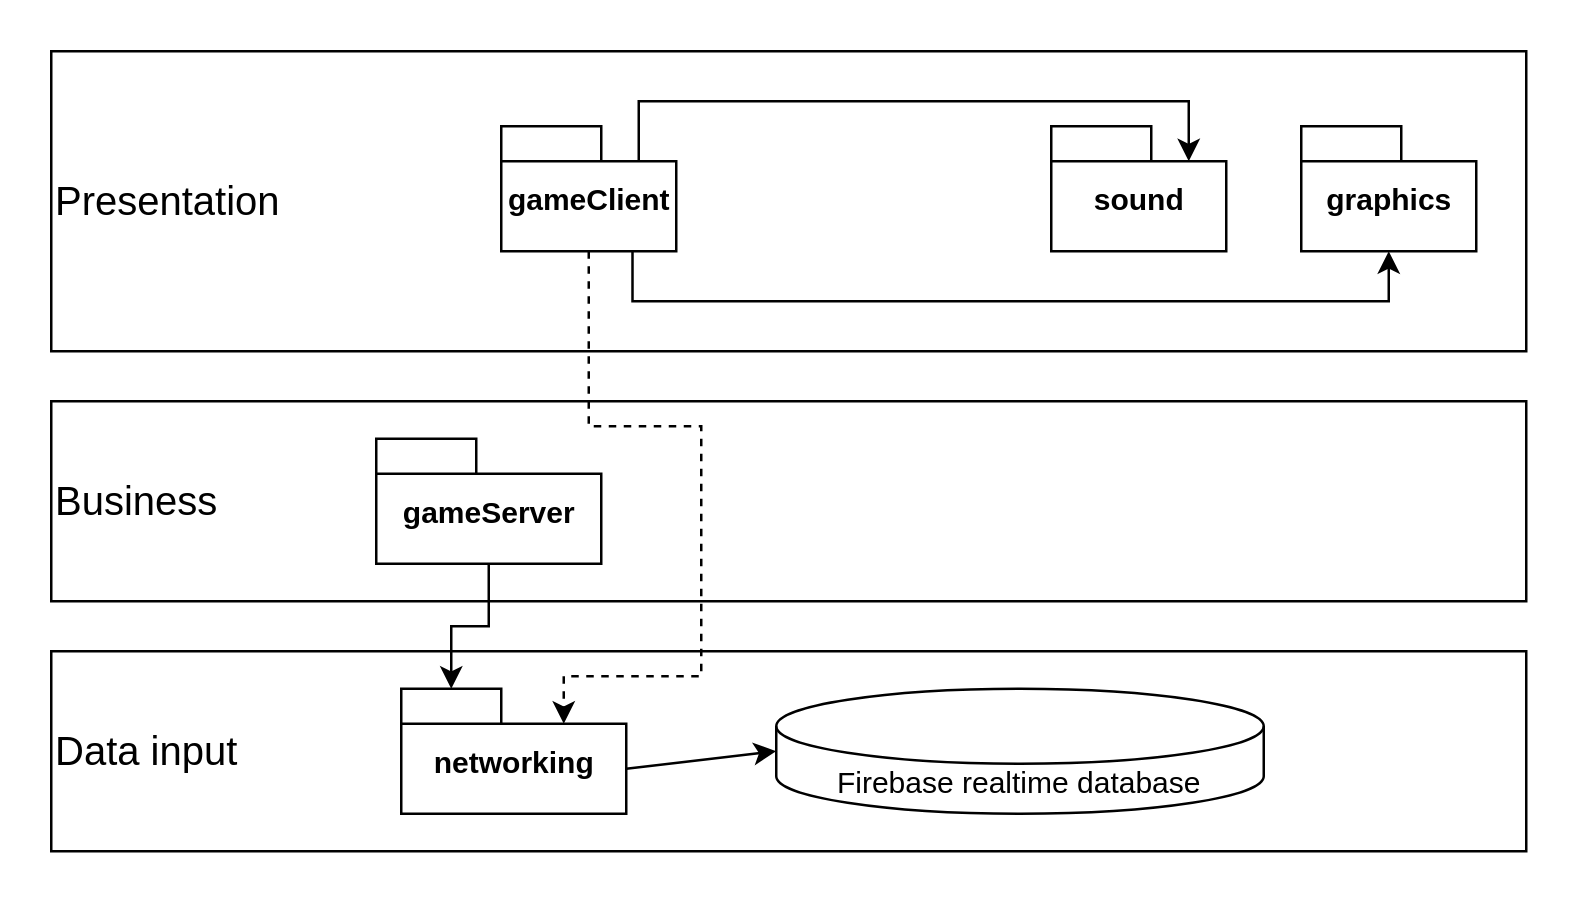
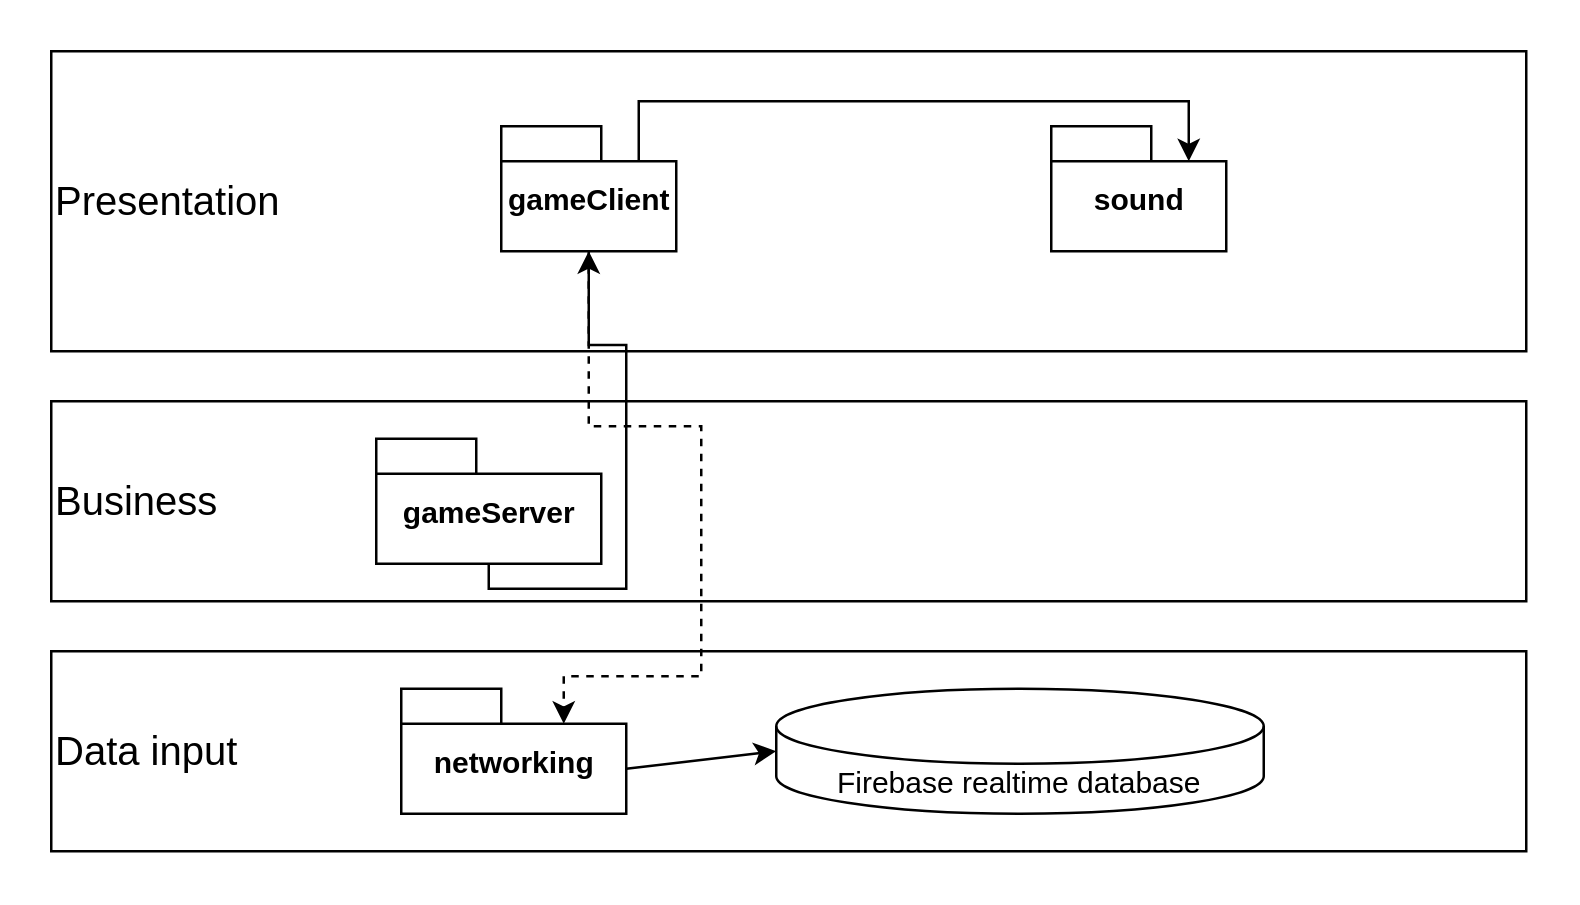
  <mxCell id="0" />
  <mxCell id="1" parent="0" />
  <mxCell id="2" value="&lt;font style=&quot;font-size: 16px&quot;&gt;Presentation&lt;/font&gt;" style="rounded=0;whiteSpace=wrap;html=1;align=left;" parent="1" vertex="1"><mxGeometry x="20" y="20" width="590" height="120" as="geometry" /></mxCell>
  <mxCell id="3" value="&lt;font style=&quot;font-size: 16px&quot;&gt;Business&lt;/font&gt;" style="rounded=0;whiteSpace=wrap;html=1;align=left;" parent="1" vertex="1"><mxGeometry x="20" y="160" width="590" height="80" as="geometry" /></mxCell>
  <mxCell id="4" value="&lt;font style=&quot;font-size: 16px&quot;&gt;Data input&lt;/font&gt;" style="rounded=0;whiteSpace=wrap;html=1;align=left;" parent="1" vertex="1"><mxGeometry x="20" y="260" width="590" height="80" as="geometry" /></mxCell>
  <mxCell id="5" value="gameClient" style="shape=folder;fontStyle=1;spacingTop=10;tabWidth=40;tabHeight=14;tabPosition=left;html=1;" vertex="1" parent="1"><mxGeometry x="200" y="50" width="70" height="50" as="geometry" /></mxCell>
  <mxCell id="6" value="sound" style="shape=folder;fontStyle=1;spacingTop=10;tabWidth=40;tabHeight=14;tabPosition=left;html=1;" vertex="1" parent="1"><mxGeometry x="420" y="50" width="70" height="50" as="geometry" /></mxCell>
- <mxCell id="7" value="graphics" style="shape=folder;fontStyle=1;spacingTop=10;tabWidth=40;tabHeight=14;tabPosition=left;html=1;" vertex="1" parent="1"><mxGeometry x="520" y="50" width="70" height="50" as="geometry" /></mxCell>
  <mxCell id="8" value="" style="endArrow=classic;html=1;rounded=0;exitX=0;exitY=0;exitDx=55;exitDy=14;exitPerimeter=0;entryX=0;entryY=0;entryDx=55;entryDy=14;entryPerimeter=0;edgeStyle=orthogonalEdgeStyle;" edge="1" parent="1" source="5" target="6"><mxGeometry width="50" height="50" relative="1" as="geometry"><mxPoint x="280" y="92" as="sourcePoint" /><mxPoint x="330" y="92" as="targetPoint" /><Array as="points"><mxPoint x="255" y="40" /><mxPoint x="475" y="40" /></Array></mxGeometry></mxCell>
- <mxCell id="9" value="" style="endArrow=classic;html=1;rounded=0;exitX=0.75;exitY=1;exitDx=0;exitDy=0;exitPerimeter=0;entryX=0.5;entryY=1;entryDx=0;entryDy=0;entryPerimeter=0;edgeStyle=orthogonalEdgeStyle;" edge="1" parent="1" source="5" target="7"><mxGeometry width="50" height="50" relative="1" as="geometry"><mxPoint x="265" y="74" as="sourcePoint" /><mxPoint x="470" y="74" as="targetPoint" /><Array as="points"><mxPoint x="253" y="120" /><mxPoint x="555" y="120" /></Array></mxGeometry></mxCell>
  <mxCell id="10" value="gameServer" style="shape=folder;fontStyle=1;spacingTop=10;tabWidth=40;tabHeight=14;tabPosition=left;html=1;" vertex="1" parent="1"><mxGeometry x="150" y="175" width="90" height="50" as="geometry" /></mxCell>
  <mxCell id="11" value="networking" style="shape=folder;fontStyle=1;spacingTop=10;tabWidth=40;tabHeight=14;tabPosition=left;html=1;" vertex="1" parent="1"><mxGeometry x="160" y="275" width="90" height="50" as="geometry" /></mxCell>
  <mxCell id="12" value="Firebase realtime database" style="shape=cylinder3;whiteSpace=wrap;html=1;boundedLbl=1;backgroundOutline=1;size=15;" vertex="1" parent="1"><mxGeometry x="310" y="275" width="195" height="50" as="geometry" /></mxCell>
  <mxCell id="13" value="" style="endArrow=classic;html=1;rounded=0;exitX=0.5;exitY=1;exitDx=0;exitDy=0;exitPerimeter=0;entryX=0;entryY=0;entryDx=65;entryDy=14;entryPerimeter=0;edgeStyle=orthogonalEdgeStyle;dashed=1;" edge="1" parent="1" source="5" target="11"><mxGeometry width="50" height="50" relative="1" as="geometry"><mxPoint x="280" y="92" as="sourcePoint" /><mxPoint x="330" y="92" as="targetPoint" /><Array as="points"><mxPoint x="235" y="170" /><mxPoint x="280" y="170" /><mxPoint x="280" y="270" /><mxPoint x="225" y="270" /></Array></mxGeometry></mxCell>
- <mxCell id="14" value="" style="endArrow=classic;html=1;rounded=0;exitX=0.5;exitY=1;exitDx=0;exitDy=0;exitPerimeter=0;entryX=0;entryY=0;entryDx=20;entryDy=0;entryPerimeter=0;edgeStyle=orthogonalEdgeStyle;" edge="1" parent="1" source="10" target="11"><mxGeometry width="50" height="50" relative="1" as="geometry"><mxPoint x="280" y="92" as="sourcePoint" /><mxPoint x="330" y="92" as="targetPoint" /></mxGeometry></mxCell>
+ <mxCell id="14" value="" style="endArrow=classic;html=1;rounded=0;exitX=0.5;exitY=1;exitDx=0;exitDy=0;exitPerimeter=0;edgeStyle=orthogonalEdgeStyle;" edge="1" parent="1" source="10" target="5"><mxGeometry width="50" height="50" relative="1" as="geometry"><mxPoint x="280" y="92" as="sourcePoint" /><mxPoint x="330" y="92" as="targetPoint" /></mxGeometry></mxCell>
  <mxCell id="15" value="" style="endArrow=classic;html=1;rounded=0;fontSize=16;exitX=0;exitY=0;exitDx=90;exitDy=32;exitPerimeter=0;entryX=0;entryY=0.5;entryDx=0;entryDy=0;entryPerimeter=0;" edge="1" parent="1" source="11" target="12"><mxGeometry width="50" height="50" relative="1" as="geometry"><mxPoint x="390" y="390" as="sourcePoint" /><mxPoint x="440" y="340" as="targetPoint" /></mxGeometry></mxCell>
